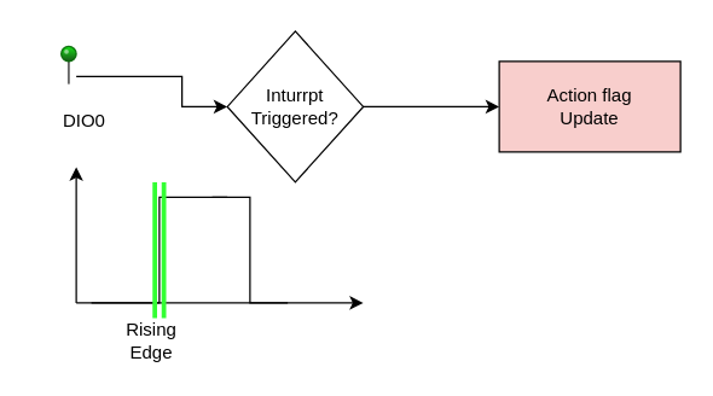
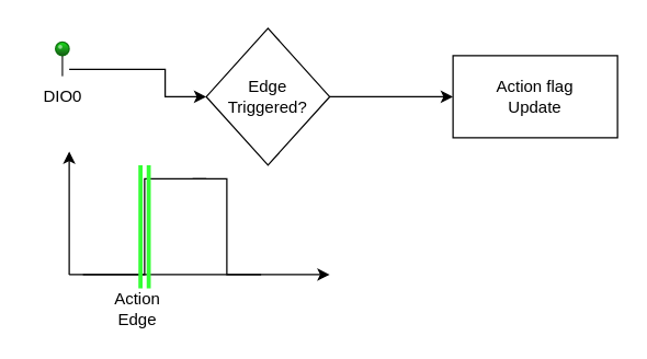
  <mxCell id="0" />
  <mxCell id="1" parent="0" />
  <mxCell id="2" value="" style="verticalLabelPosition=top;html=1;shadow=0;dashed=0;verticalAlign=bottom;strokeWidth=1;shape=mxgraph.ios.iPin;fillColor2=#00dd00;fillColor3=#004400;strokeColor=#006600;" vertex="1" parent="1"><mxGeometry x="40" y="30" width="10" height="25" as="geometry" /></mxCell>
  <mxCell id="3" style="edgeStyle=orthogonalEdgeStyle;rounded=0;orthogonalLoop=1;jettySize=auto;html=1;" edge="1" parent="1" source="4"><mxGeometry relative="1" as="geometry"><mxPoint x="330" y="70" as="targetPoint" /></mxGeometry></mxCell>
- <mxCell id="4" value="Inturrpt&lt;br&gt;Triggered?" style="rhombus;whiteSpace=wrap;html=1;" vertex="1" parent="1"><mxGeometry x="150" y="20" width="90" height="100" as="geometry" /></mxCell>
+ <mxCell id="4" value="Edge&lt;br&gt;Triggered?" style="rhombus;whiteSpace=wrap;html=1;" vertex="1" parent="1"><mxGeometry x="150" y="20" width="90" height="100" as="geometry" /></mxCell>
  <mxCell id="5" style="edgeStyle=orthogonalEdgeStyle;rounded=0;orthogonalLoop=1;jettySize=auto;html=1;" edge="1" parent="1" source="2"><mxGeometry relative="1" as="geometry"><mxPoint x="150" y="70" as="targetPoint" /><Array as="points"><mxPoint x="120" y="50" /><mxPoint x="120" y="70" /></Array></mxGeometry></mxCell>
- <mxCell id="6" value="DIO0" style="text;html=1;align=center;verticalAlign=middle;resizable=0;points=[];autosize=1;strokeColor=none;fillColor=none;" vertex="1" parent="1"><mxGeometry x="30" y="65" width="50" height="30" as="geometry" /></mxCell>
- <mxCell id="7" value="Action flag&lt;br&gt;Update" style="rounded=0;whiteSpace=wrap;html=1;fillColor=#f8cecc;" vertex="1" parent="1"><mxGeometry x="330" y="40" width="120" height="60" as="geometry" /></mxCell>
+ <mxCell id="6" value="DIO0" style="text;html=1;align=center;verticalAlign=middle;resizable=0;points=[];autosize=1;strokeColor=none;fillColor=none;" vertex="1" parent="1"><mxGeometry x="20" y="55" width="50" height="30" as="geometry" /></mxCell>
+ <mxCell id="7" value="Action flag&lt;br&gt;Update" style="rounded=0;whiteSpace=wrap;html=1;" vertex="1" parent="1"><mxGeometry x="330" y="40" width="120" height="60" as="geometry" /></mxCell>
  <mxCell id="8" value="" style="group" vertex="1" connectable="0" parent="1"><mxGeometry x="50" y="110" width="180" height="110" as="geometry" /></mxCell>
  <mxCell id="9" value="" style="pointerEvents=1;verticalLabelPosition=bottom;shadow=0;dashed=0;align=center;html=1;verticalAlign=top;shape=mxgraph.electrical.waveforms.step_1;" vertex="1" parent="8"><mxGeometry x="10" y="20" width="90" height="70" as="geometry" /></mxCell>
  <mxCell id="10" value="" style="endArrow=classic;html=1;rounded=0;" edge="1" parent="8"><mxGeometry width="50" height="50" relative="1" as="geometry"><mxPoint y="90" as="sourcePoint" /><mxPoint x="190" y="90" as="targetPoint" /></mxGeometry></mxCell>
  <mxCell id="11" value="" style="endArrow=classic;html=1;rounded=0;" edge="1" parent="8"><mxGeometry width="50" height="50" relative="1" as="geometry"><mxPoint y="90" as="sourcePoint" /><mxPoint as="targetPoint" /></mxGeometry></mxCell>
  <mxCell id="12" value="" style="pointerEvents=1;verticalLabelPosition=bottom;shadow=0;dashed=0;align=center;html=1;verticalAlign=top;shape=mxgraph.electrical.waveforms.step_2;" vertex="1" parent="8"><mxGeometry x="90" y="20" width="50" height="70" as="geometry" /></mxCell>
  <mxCell id="13" value="" style="shape=link;html=1;rounded=0;fillColor=#f0a30a;strokeColor=#33FF33;strokeWidth=3;" edge="1" parent="8"><mxGeometry width="100" relative="1" as="geometry"><mxPoint x="55" y="100" as="sourcePoint" /><mxPoint x="55" y="10" as="targetPoint" /></mxGeometry></mxCell>
- <mxCell id="14" value="Rising Edge" style="text;html=1;align=center;verticalAlign=middle;whiteSpace=wrap;rounded=0;" vertex="1" parent="1"><mxGeometry x="70" y="210" width="60" height="30" as="geometry" /></mxCell>
+ <mxCell id="14" value="Action Edge" style="text;html=1;align=center;verticalAlign=middle;whiteSpace=wrap;rounded=0;" vertex="1" parent="1"><mxGeometry x="70" y="210" width="60" height="30" as="geometry" /></mxCell>
